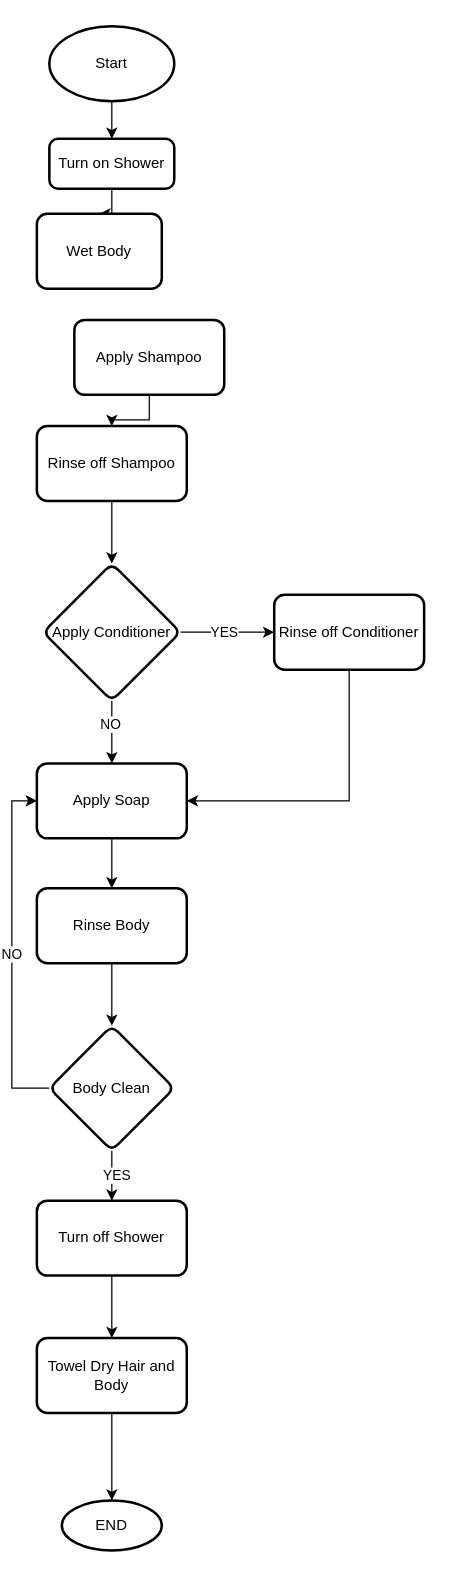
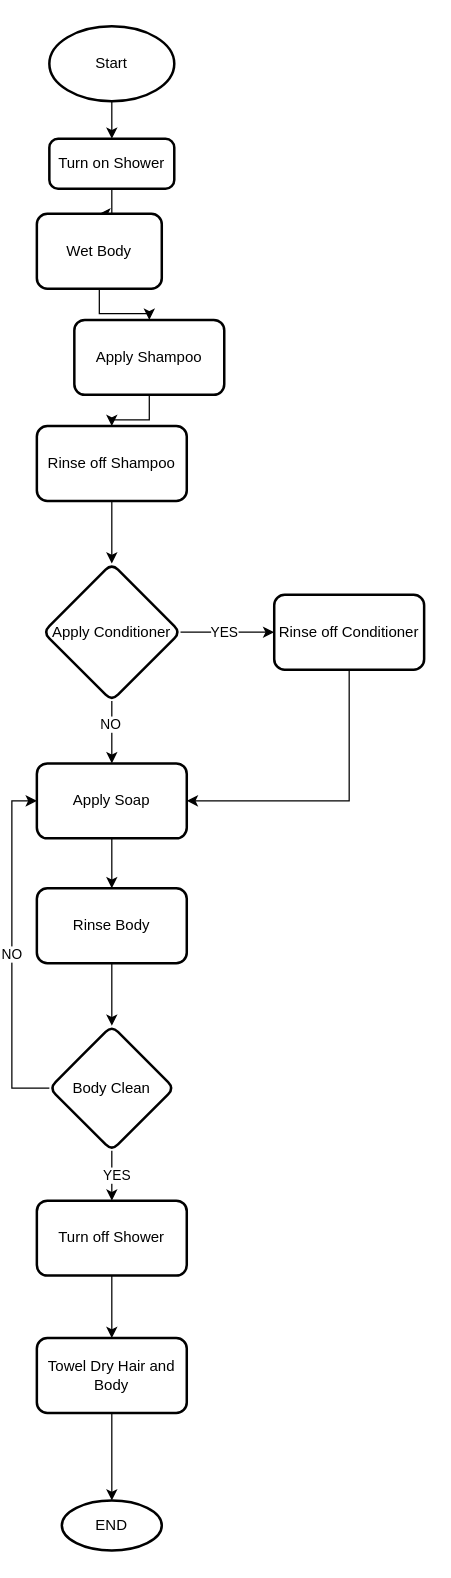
  <mxCell id="0" />
  <mxCell id="1" parent="0" />
  <mxCell id="2" value="" style="edgeStyle=orthogonalEdgeStyle;rounded=0;orthogonalLoop=1;jettySize=auto;html=1;" edge="1" parent="1" source="3" target="5"><mxGeometry relative="1" as="geometry" /></mxCell>
  <mxCell id="3" value="Start" style="strokeWidth=2;html=1;shape=mxgraph.flowchart.start_1;whiteSpace=wrap;" vertex="1" parent="1"><mxGeometry x="30" y="20" width="100" height="60" as="geometry" /></mxCell>
  <mxCell id="4" style="edgeStyle=orthogonalEdgeStyle;rounded=0;orthogonalLoop=1;jettySize=auto;html=1;entryX=0.5;entryY=0;entryDx=0;entryDy=0;" edge="1" parent="1" source="5" target="7"><mxGeometry relative="1" as="geometry" /></mxCell>
  <mxCell id="5" value="Turn on Shower" style="rounded=1;whiteSpace=wrap;html=1;absoluteArcSize=1;arcSize=14;strokeWidth=2;" vertex="1" parent="1"><mxGeometry x="30" y="110" width="100" height="40" as="geometry" /></mxCell>
+ <mxCell id="6" value="" style="edgeStyle=orthogonalEdgeStyle;rounded=0;orthogonalLoop=1;jettySize=auto;html=1;" edge="1" parent="1" source="7" target="9"><mxGeometry relative="1" as="geometry" /></mxCell>
  <mxCell id="7" value="Wet Body" style="rounded=1;whiteSpace=wrap;html=1;arcSize=14;strokeWidth=2;" vertex="1" parent="1"><mxGeometry x="20" y="170" width="100" height="60" as="geometry" /></mxCell>
  <mxCell id="8" value="" style="edgeStyle=orthogonalEdgeStyle;rounded=0;orthogonalLoop=1;jettySize=auto;html=1;" edge="1" parent="1" source="9" target="11"><mxGeometry relative="1" as="geometry" /></mxCell>
  <mxCell id="9" value="Apply Shampoo" style="whiteSpace=wrap;html=1;rounded=1;arcSize=14;strokeWidth=2;" vertex="1" parent="1"><mxGeometry x="50" y="255" width="120" height="60" as="geometry" /></mxCell>
  <mxCell id="10" value="" style="edgeStyle=orthogonalEdgeStyle;rounded=0;orthogonalLoop=1;jettySize=auto;html=1;" edge="1" parent="1" source="11" target="15"><mxGeometry relative="1" as="geometry" /></mxCell>
  <mxCell id="11" value="Rinse off Shampoo" style="whiteSpace=wrap;html=1;rounded=1;arcSize=14;strokeWidth=2;" vertex="1" parent="1"><mxGeometry x="20" y="340" width="120" height="60" as="geometry" /></mxCell>
  <mxCell id="12" value="YES" style="edgeStyle=orthogonalEdgeStyle;rounded=0;orthogonalLoop=1;jettySize=auto;html=1;" edge="1" parent="1" source="15" target="17"><mxGeometry x="-0.067" relative="1" as="geometry"><mxPoint as="offset" /></mxGeometry></mxCell>
  <mxCell id="13" value="" style="edgeStyle=orthogonalEdgeStyle;rounded=0;orthogonalLoop=1;jettySize=auto;html=1;" edge="1" parent="1" source="15" target="19"><mxGeometry relative="1" as="geometry" /></mxCell>
  <mxCell id="14" value="NO" style="edgeLabel;html=1;align=center;verticalAlign=middle;resizable=0;points=[];" vertex="1" connectable="0" parent="13"><mxGeometry x="-0.295" y="-2" relative="1" as="geometry"><mxPoint as="offset" /></mxGeometry></mxCell>
  <mxCell id="15" value="Apply Conditioner" style="rhombus;whiteSpace=wrap;html=1;rounded=1;arcSize=14;strokeWidth=2;" vertex="1" parent="1"><mxGeometry x="25" y="450" width="110" height="110" as="geometry" /></mxCell>
  <mxCell id="16" style="edgeStyle=orthogonalEdgeStyle;rounded=0;orthogonalLoop=1;jettySize=auto;html=1;exitX=0.5;exitY=1;exitDx=0;exitDy=0;entryX=1;entryY=0.5;entryDx=0;entryDy=0;" edge="1" parent="1" source="17" target="19"><mxGeometry relative="1" as="geometry" /></mxCell>
  <mxCell id="17" value="Rinse off Conditioner" style="whiteSpace=wrap;html=1;rounded=1;arcSize=14;strokeWidth=2;" vertex="1" parent="1"><mxGeometry x="210" y="475" width="120" height="60" as="geometry" /></mxCell>
  <mxCell id="18" value="" style="edgeStyle=orthogonalEdgeStyle;rounded=0;orthogonalLoop=1;jettySize=auto;html=1;" edge="1" parent="1" source="19" target="21"><mxGeometry relative="1" as="geometry" /></mxCell>
  <mxCell id="19" value="Apply Soap" style="rounded=1;whiteSpace=wrap;html=1;arcSize=14;strokeWidth=2;" vertex="1" parent="1"><mxGeometry x="20" y="610" width="120" height="60" as="geometry" /></mxCell>
  <mxCell id="20" value="" style="edgeStyle=orthogonalEdgeStyle;rounded=0;orthogonalLoop=1;jettySize=auto;html=1;" edge="1" parent="1" source="21" target="26"><mxGeometry relative="1" as="geometry" /></mxCell>
  <mxCell id="21" value="Rinse Body" style="rounded=1;whiteSpace=wrap;html=1;arcSize=14;strokeWidth=2;" vertex="1" parent="1"><mxGeometry x="20" y="710" width="120" height="60" as="geometry" /></mxCell>
  <mxCell id="22" style="edgeStyle=orthogonalEdgeStyle;rounded=0;orthogonalLoop=1;jettySize=auto;html=1;exitX=0;exitY=0.5;exitDx=0;exitDy=0;entryX=0;entryY=0.5;entryDx=0;entryDy=0;" edge="1" parent="1" source="26" target="19"><mxGeometry relative="1" as="geometry" /></mxCell>
  <mxCell id="23" value="NO" style="edgeLabel;html=1;align=center;verticalAlign=middle;resizable=0;points=[];" vertex="1" connectable="0" parent="22"><mxGeometry x="-0.014" y="1" relative="1" as="geometry"><mxPoint as="offset" /></mxGeometry></mxCell>
  <mxCell id="24" value="" style="edgeStyle=orthogonalEdgeStyle;rounded=0;orthogonalLoop=1;jettySize=auto;html=1;" edge="1" parent="1" source="26" target="28"><mxGeometry relative="1" as="geometry" /></mxCell>
  <mxCell id="25" value="YES" style="edgeLabel;html=1;align=center;verticalAlign=middle;resizable=0;points=[];" vertex="1" connectable="0" parent="24"><mxGeometry x="-0.05" y="3" relative="1" as="geometry"><mxPoint as="offset" /></mxGeometry></mxCell>
  <mxCell id="26" value="Body Clean" style="rhombus;whiteSpace=wrap;html=1;rounded=1;arcSize=14;strokeWidth=2;" vertex="1" parent="1"><mxGeometry x="30" y="820" width="100" height="100" as="geometry" /></mxCell>
  <mxCell id="27" value="" style="edgeStyle=orthogonalEdgeStyle;rounded=0;orthogonalLoop=1;jettySize=auto;html=1;" edge="1" parent="1" source="28" target="30"><mxGeometry relative="1" as="geometry" /></mxCell>
  <mxCell id="28" value="Turn off Shower" style="rounded=1;whiteSpace=wrap;html=1;arcSize=14;strokeWidth=2;" vertex="1" parent="1"><mxGeometry x="20" y="960" width="120" height="60" as="geometry" /></mxCell>
  <mxCell id="29" value="" style="edgeStyle=orthogonalEdgeStyle;rounded=0;orthogonalLoop=1;jettySize=auto;html=1;" edge="1" parent="1" source="30" target="31"><mxGeometry relative="1" as="geometry" /></mxCell>
  <mxCell id="30" value="Towel Dry Hair and Body" style="rounded=1;whiteSpace=wrap;html=1;arcSize=14;strokeWidth=2;" vertex="1" parent="1"><mxGeometry x="20" y="1070" width="120" height="60" as="geometry" /></mxCell>
  <mxCell id="31" value="END" style="ellipse;whiteSpace=wrap;html=1;rounded=1;arcSize=14;strokeWidth=2;" vertex="1" parent="1"><mxGeometry x="40" y="1200" width="80" height="40" as="geometry" /></mxCell>
